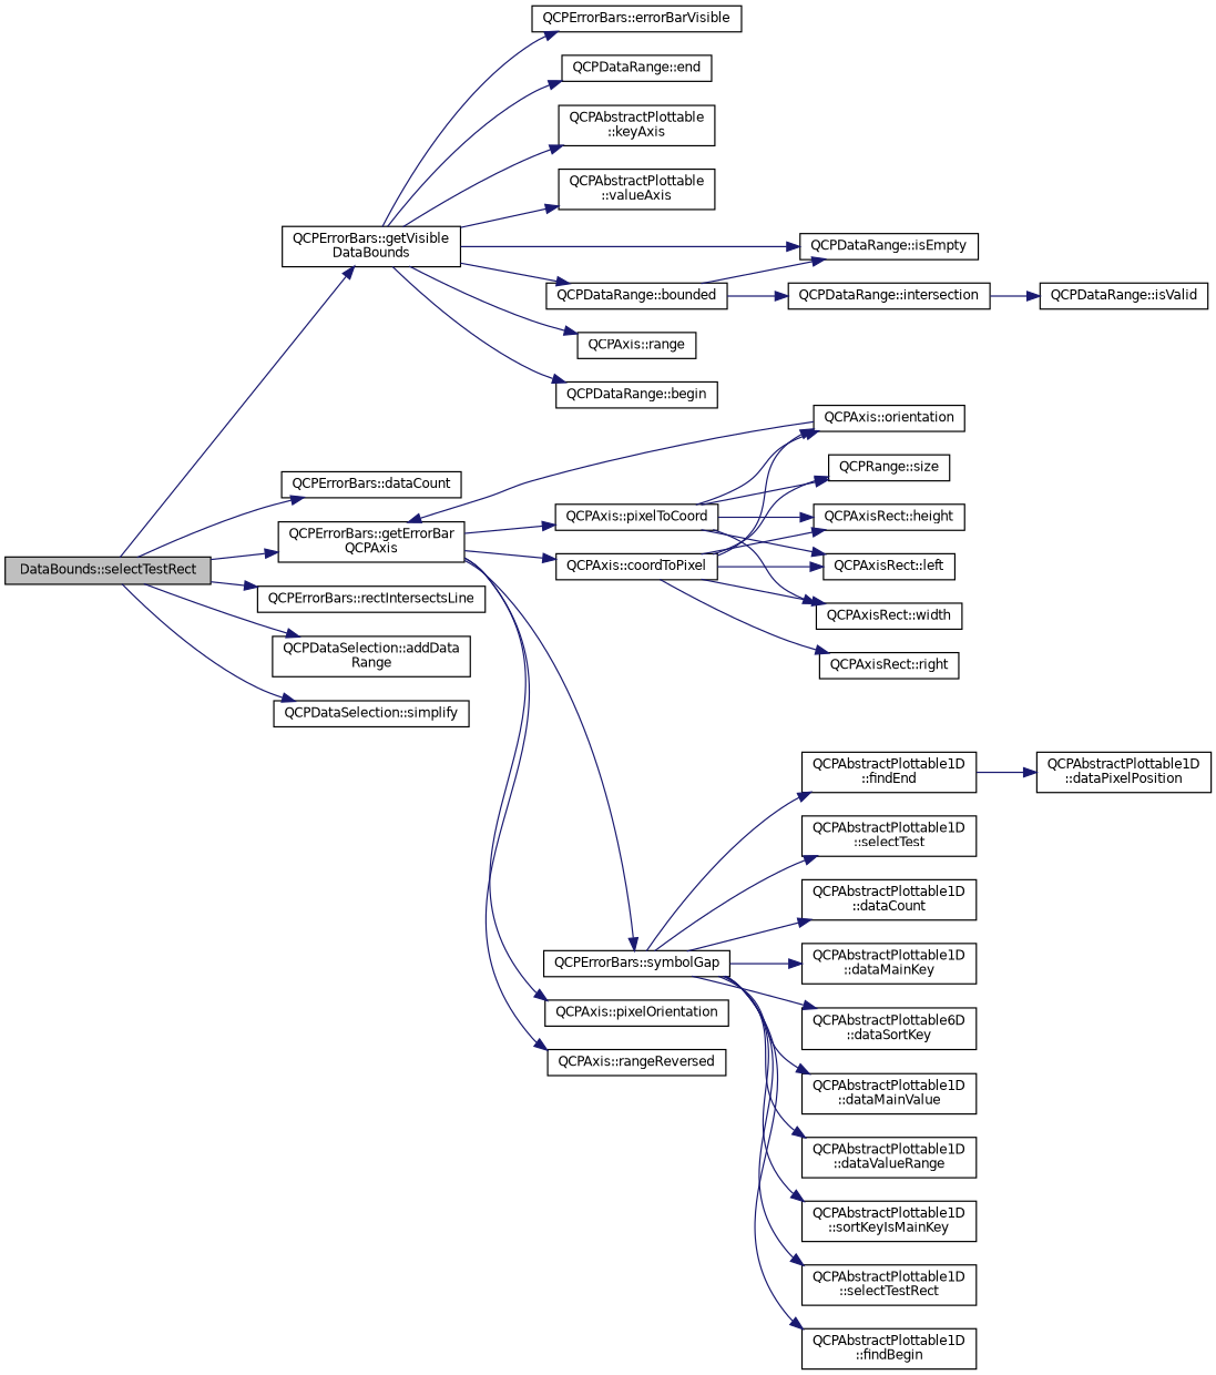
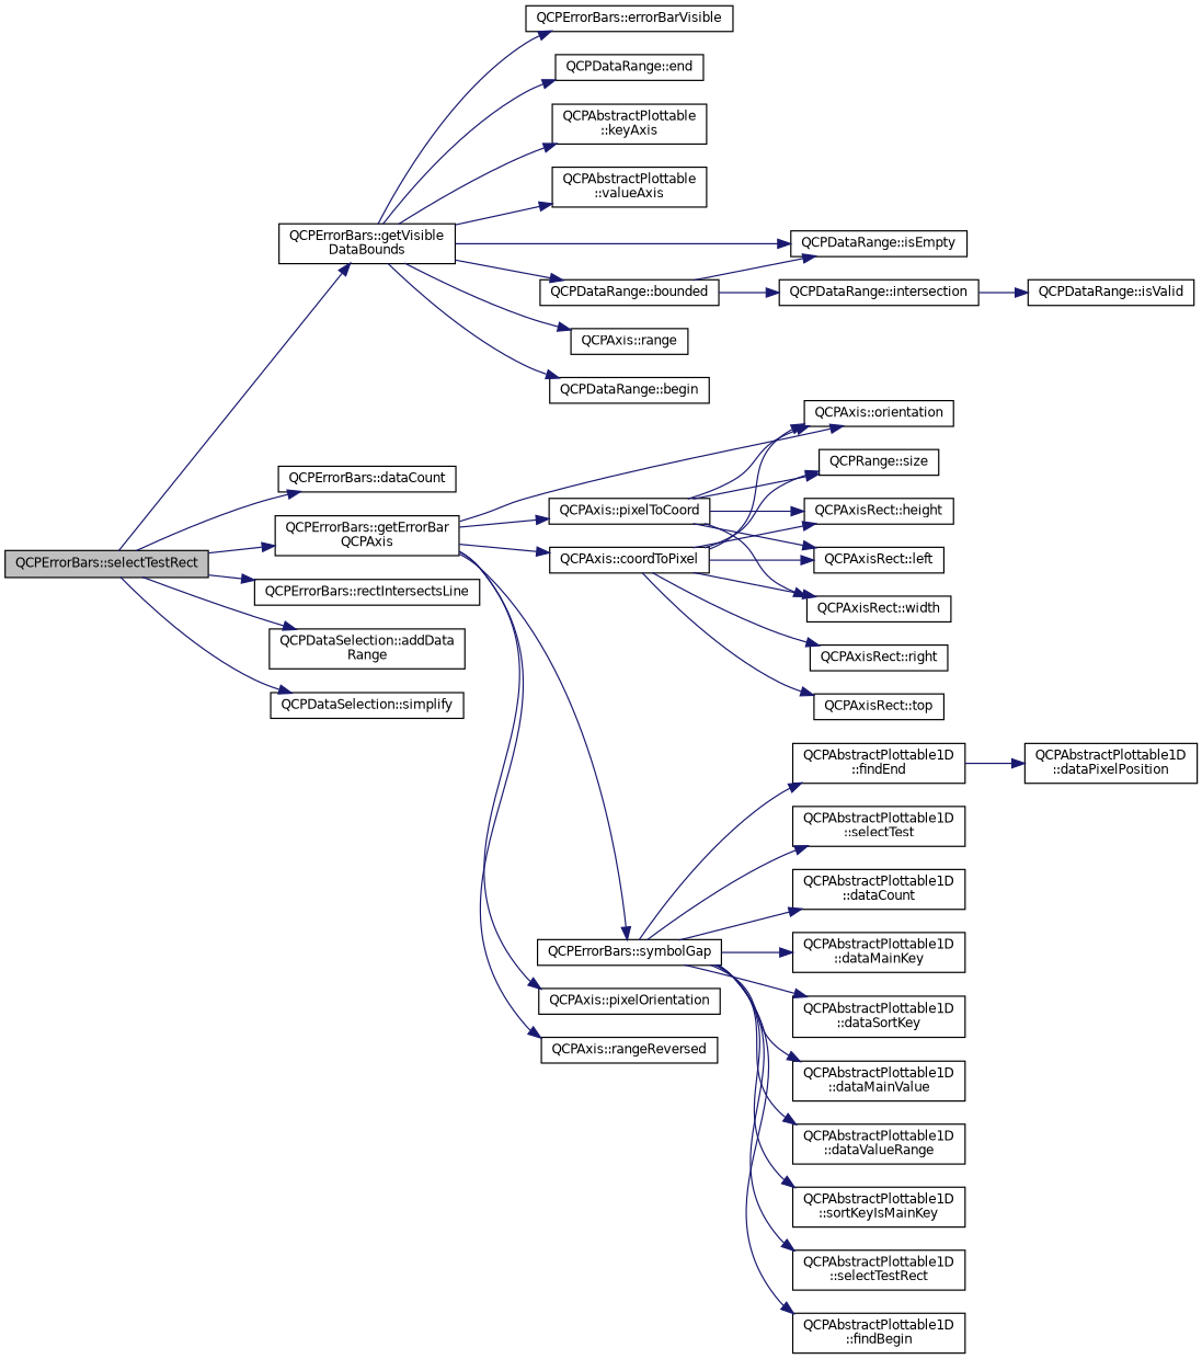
  digraph {
    rankdir=LR
    node [color=black fillcolor=white fontname=Helvetica fontsize=10 shape=record style=filled]
    edge [color=midnightblue fontname=Helvetica fontsize=10 labelfontname=Helvetica labelfontsize=10 style=solid]
-   n1 [fillcolor=grey75 fontcolor=black height=0.2 label="DataBounds::selectTestRect" width=0.4]
+   n1 [fillcolor=grey75 fontcolor=black height=0.2 label="QCPErrorBars::selectTestRect" width=0.4]
    n2 [height=0.2 label="QCPErrorBars::getVisible\lDataBounds" width=0.4]
    n3 [height=0.2 label="QCPErrorBars::dataCount" width=0.4]
    n4 [height=0.2 label="QCPErrorBars::getErrorBar\lQCPAxis" width=0.4]
    n5 [height=0.2 label="QCPErrorBars::rectIntersectsLine" width=0.4]
    n6 [height=0.2 label="QCPDataSelection::addData\lRange" width=0.4]
    n7 [height=0.2 label="QCPDataSelection::simplify" width=0.4]
    n8 [height=0.2 label="QCPAbstractPlottable\l::keyAxis" width=0.4]
    n9 [height=0.2 label="QCPAbstractPlottable\l::valueAxis" width=0.4]
    n10 [height=0.2 label="QCPDataRange::isEmpty" width=0.4]
    n11 [height=0.2 label="QCPDataRange::bounded" width=0.4]
    n12 [height=0.2 label="QCPAxis::range" width=0.4]
    n13 [height=0.2 label="QCPDataRange::begin" width=0.4]
    n14 [height=0.2 label="QCPErrorBars::errorBarVisible" width=0.4]
    n15 [height=0.2 label="QCPDataRange::end" width=0.4]
    n16 [height=0.2 label="QCPAxis::orientation" width=0.4]
    n17 [height=0.2 label="QCPAxis::pixelToCoord" width=0.4]
    n18 [height=0.2 label="QCPErrorBars::symbolGap" width=0.4]
    n19 [height=0.2 label="QCPAxis::pixelOrientation" width=0.4]
    n20 [height=0.2 label="QCPAxis::coordToPixel" width=0.4]
    n21 [height=0.2 label="QCPAxis::rangeReversed" width=0.4]
    n22 [height=0.2 label="QCPDataRange::intersection" width=0.4]
    n23 [height=0.2 label="QCPDataRange::isValid" width=0.4]
    n24 [height=0.2 label="QCPAxisRect::left" width=0.4]
    n25 [height=0.2 label="QCPAxisRect::width" width=0.4]
    n26 [height=0.2 label="QCPRange::size" width=0.4]
    n27 [height=0.2 label="QCPAxisRect::height" width=0.4]
    n28 [height=0.2 label="QCPAbstractPlottable1D\l::dataCount" width=0.4]
    n29 [height=0.2 label="QCPAbstractPlottable1D\l::dataMainKey" width=0.4]
-   n30 [height=0.2 label="QCPAbstractPlottable6D\l::dataSortKey" width=0.4]
+   n30 [height=0.2 label="QCPAbstractPlottable1D\l::dataSortKey" width=0.4]
    n31 [height=0.2 label="QCPAbstractPlottable1D\l::dataMainValue" width=0.4]
    n32 [height=0.2 label="QCPAbstractPlottable1D\l::dataValueRange" width=0.4]
    n33 [height=0.2 label="QCPAbstractPlottable1D\l::sortKeyIsMainKey" width=0.4]
    n34 [height=0.2 label="QCPAbstractPlottable1D\l::selectTestRect" width=0.4]
    n35 [height=0.2 label="QCPAbstractPlottable1D\l::findBegin" width=0.4]
    n36 [height=0.2 label="QCPAbstractPlottable1D\l::findEnd" width=0.4]
    n37 [height=0.2 label="QCPAbstractPlottable1D\l::selectTest" width=0.4]
    n38 [height=0.2 label="QCPAxisRect::right" width=0.4]
+   n39 [height=0.2 label="QCPAxisRect::top" width=0.4]
    n40 [height=0.2 label="QCPAbstractPlottable1D\l::dataPixelPosition" width=0.4]
    n1 -> n2
    n1 -> n3
    n1 -> n4
    n1 -> n5
    n1 -> n6
    n1 -> n7
    n2 -> n8
    n2 -> n9
    n2 -> n10
    n2 -> n11
    n2 -> n12
    n2 -> n13
    n2 -> n14
    n2 -> n15
-   n16 -> n4
+   n4 -> n16
    n4 -> n17
    n4 -> n18
    n4 -> n19
    n4 -> n20
    n4 -> n21
    n11 -> n10
    n11 -> n22
    n17 -> n16
    n17 -> n24
    n17 -> n25
    n17 -> n26
    n17 -> n27
    n18 -> n28
    n18 -> n29
    n18 -> n30
    n18 -> n31
    n18 -> n32
    n18 -> n33
    n18 -> n34
    n18 -> n35
    n18 -> n36
    n18 -> n37
    n20 -> n16
    n20 -> n24
    n20 -> n25
    n20 -> n26
    n20 -> n27
    n20 -> n38
+   n20 -> n39
    n22 -> n23
    n36 -> n40
  }
